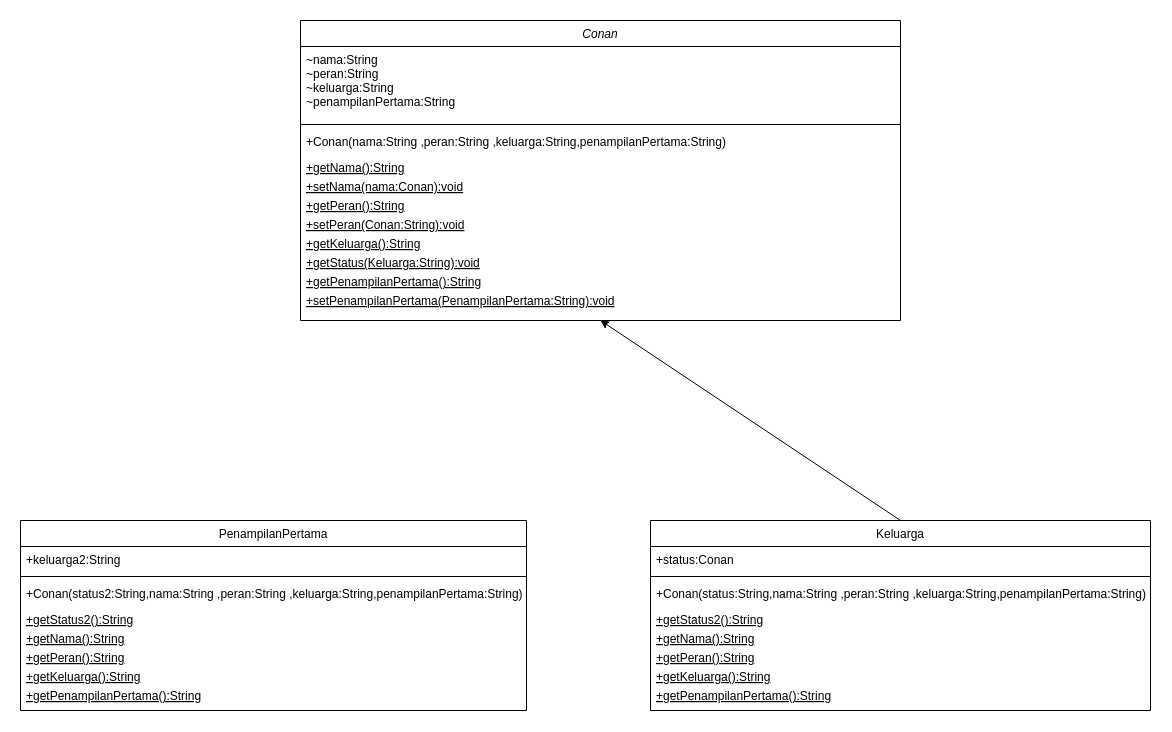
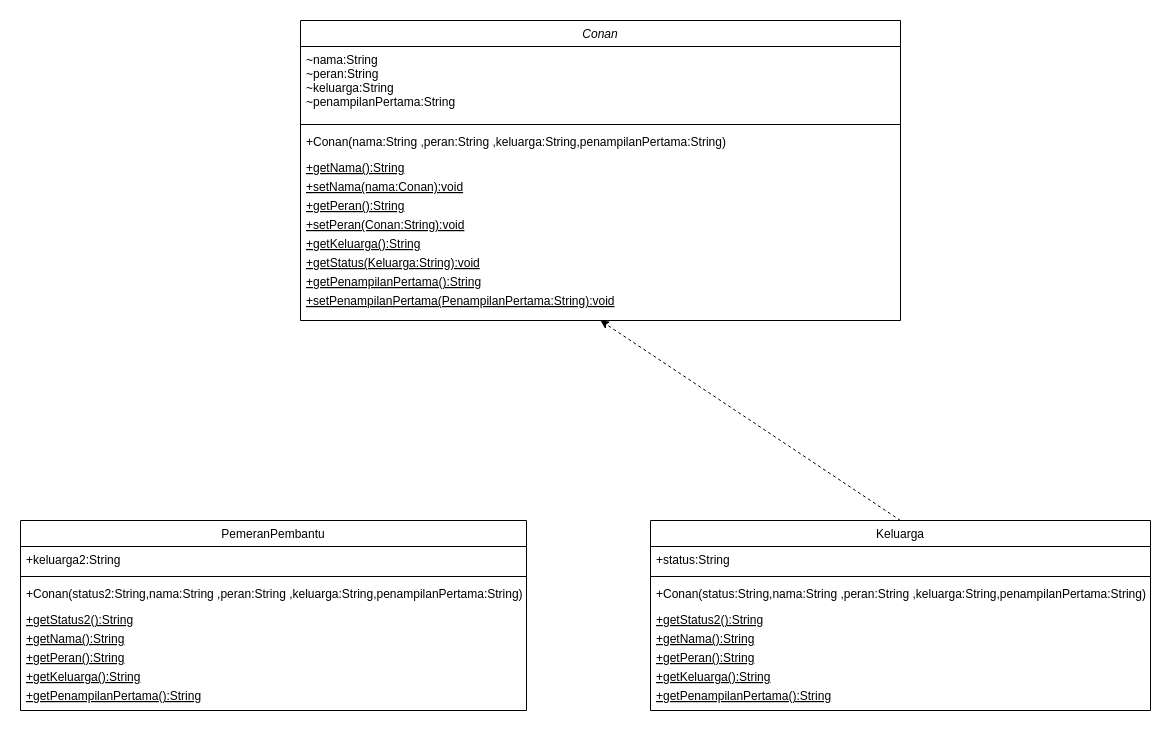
  <mxCell id="0" />
  <mxCell id="1" parent="0" />
  <mxCell id="2" value="Conan" style="swimlane;fontStyle=2;align=center;verticalAlign=top;childLayout=stackLayout;horizontal=1;startSize=26;horizontalStack=0;resizeParent=1;resizeLast=0;collapsible=1;marginBottom=0;rounded=0;shadow=0;strokeWidth=1;" vertex="1" parent="1"><mxGeometry x="300" y="20" width="600" height="300" as="geometry"><mxRectangle x="230" y="140" width="160" height="26" as="alternateBounds" /></mxGeometry></mxCell>
  <mxCell id="3" value="~nama:String &#10;~peran:String &#10;~keluarga:String &#10;~penampilanPertama:String &#10;&#10;" style="text;align=left;verticalAlign=top;spacingLeft=4;spacingRight=4;overflow=hidden;rotatable=0;points=[[0,0.5],[1,0.5]];portConstraint=eastwest;" vertex="1" parent="2"><mxGeometry y="26" width="600" height="74" as="geometry" /></mxCell>
  <mxCell id="4" value="" style="line;html=1;strokeWidth=1;align=left;verticalAlign=middle;spacingTop=-1;spacingLeft=3;spacingRight=3;rotatable=0;labelPosition=right;points=[];portConstraint=eastwest;" vertex="1" parent="2"><mxGeometry y="100" width="600" height="8" as="geometry" /></mxCell>
  <mxCell id="5" value="+Conan(nama:String ,peran:String ,keluarga:String,penampilanPertama:String) &#10;" style="text;align=left;verticalAlign=top;spacingLeft=4;spacingRight=4;overflow=hidden;rotatable=0;points=[[0,0.5],[1,0.5]];portConstraint=eastwest;" vertex="1" parent="2"><mxGeometry y="108" width="600" height="26" as="geometry" /></mxCell>
  <mxCell id="6" value="+getNama():String" style="text;align=left;verticalAlign=top;spacingLeft=4;spacingRight=4;overflow=hidden;rotatable=0;points=[[0,0.5],[1,0.5]];portConstraint=eastwest;fontStyle=4" vertex="1" parent="2"><mxGeometry y="134" width="600" height="19" as="geometry" /></mxCell>
  <mxCell id="7" value="+setNama(nama:Conan):void" style="text;align=left;verticalAlign=top;spacingLeft=4;spacingRight=4;overflow=hidden;rotatable=0;points=[[0,0.5],[1,0.5]];portConstraint=eastwest;fontStyle=4" vertex="1" parent="2"><mxGeometry y="153" width="600" height="19" as="geometry" /></mxCell>
  <mxCell id="8" value="+getPeran():String" style="text;align=left;verticalAlign=top;spacingLeft=4;spacingRight=4;overflow=hidden;rotatable=0;points=[[0,0.5],[1,0.5]];portConstraint=eastwest;fontStyle=4" vertex="1" parent="2"><mxGeometry y="172" width="600" height="19" as="geometry" /></mxCell>
  <mxCell id="9" value="+setPeran(Conan:String):void" style="text;align=left;verticalAlign=top;spacingLeft=4;spacingRight=4;overflow=hidden;rotatable=0;points=[[0,0.5],[1,0.5]];portConstraint=eastwest;fontStyle=4" vertex="1" parent="2"><mxGeometry y="191" width="600" height="19" as="geometry" /></mxCell>
  <mxCell id="10" value="+getKeluarga():String" style="text;align=left;verticalAlign=top;spacingLeft=4;spacingRight=4;overflow=hidden;rotatable=0;points=[[0,0.5],[1,0.5]];portConstraint=eastwest;fontStyle=4" vertex="1" parent="2"><mxGeometry y="210" width="600" height="19" as="geometry" /></mxCell>
  <mxCell id="11" value="+getStatus(Keluarga:String):void" style="text;align=left;verticalAlign=top;spacingLeft=4;spacingRight=4;overflow=hidden;rotatable=0;points=[[0,0.5],[1,0.5]];portConstraint=eastwest;fontStyle=4" vertex="1" parent="2"><mxGeometry y="229" width="600" height="19" as="geometry" /></mxCell>
  <mxCell id="12" value="+getPenampilanPertama():String" style="text;align=left;verticalAlign=top;spacingLeft=4;spacingRight=4;overflow=hidden;rotatable=0;points=[[0,0.5],[1,0.5]];portConstraint=eastwest;fontStyle=4" vertex="1" parent="2"><mxGeometry y="248" width="600" height="19" as="geometry" /></mxCell>
  <mxCell id="13" value="+setPenampilanPertama(PenampilanPertama:String):void" style="text;align=left;verticalAlign=top;spacingLeft=4;spacingRight=4;overflow=hidden;rotatable=0;points=[[0,0.5],[1,0.5]];portConstraint=eastwest;fontStyle=4" vertex="1" parent="2"><mxGeometry y="267" width="600" height="19" as="geometry" /></mxCell>
- <mxCell id="14" value="PenampilanPertama" style="swimlane;fontStyle=0;align=center;verticalAlign=top;childLayout=stackLayout;horizontal=1;startSize=26;horizontalStack=0;resizeParent=1;resizeLast=0;collapsible=1;marginBottom=0;rounded=0;shadow=0;strokeWidth=1;" vertex="1" parent="1"><mxGeometry x="20" y="520" width="506" height="190" as="geometry"><mxRectangle x="130" y="380" width="160" height="26" as="alternateBounds" /></mxGeometry></mxCell>
+ <mxCell id="14" value="PemeranPembantu" style="swimlane;fontStyle=0;align=center;verticalAlign=top;childLayout=stackLayout;horizontal=1;startSize=26;horizontalStack=0;resizeParent=1;resizeLast=0;collapsible=1;marginBottom=0;rounded=0;shadow=0;strokeWidth=1;" vertex="1" parent="1"><mxGeometry x="20" y="520" width="506" height="190" as="geometry"><mxRectangle x="130" y="380" width="160" height="26" as="alternateBounds" /></mxGeometry></mxCell>
  <mxCell id="15" value="+keluarga2:String" style="text;align=left;verticalAlign=top;spacingLeft=4;spacingRight=4;overflow=hidden;rotatable=0;points=[[0,0.5],[1,0.5]];portConstraint=eastwest;" vertex="1" parent="14"><mxGeometry y="26" width="506" height="26" as="geometry" /></mxCell>
  <mxCell id="16" value="" style="line;html=1;strokeWidth=1;align=left;verticalAlign=middle;spacingTop=-1;spacingLeft=3;spacingRight=3;rotatable=0;labelPosition=right;points=[];portConstraint=eastwest;" vertex="1" parent="14"><mxGeometry y="52" width="506" height="8" as="geometry" /></mxCell>
  <mxCell id="17" value="+Conan(status2:String,nama:String ,peran:String ,keluarga:String,penampilanPertama:String) &#10;" style="text;align=left;verticalAlign=top;spacingLeft=4;spacingRight=4;overflow=hidden;rotatable=0;points=[[0,0.5],[1,0.5]];portConstraint=eastwest;" vertex="1" parent="14"><mxGeometry y="60" width="506" height="26" as="geometry" /></mxCell>
  <mxCell id="18" value="+getStatus2():String" style="text;align=left;verticalAlign=top;spacingLeft=4;spacingRight=4;overflow=hidden;rotatable=0;points=[[0,0.5],[1,0.5]];portConstraint=eastwest;fontStyle=4" vertex="1" parent="14"><mxGeometry y="86" width="506" height="19" as="geometry" /></mxCell>
  <mxCell id="19" value="+getNama():String" style="text;align=left;verticalAlign=top;spacingLeft=4;spacingRight=4;overflow=hidden;rotatable=0;points=[[0,0.5],[1,0.5]];portConstraint=eastwest;fontStyle=4" vertex="1" parent="14"><mxGeometry y="105" width="506" height="19" as="geometry" /></mxCell>
  <mxCell id="20" value="+getPeran():String" style="text;align=left;verticalAlign=top;spacingLeft=4;spacingRight=4;overflow=hidden;rotatable=0;points=[[0,0.5],[1,0.5]];portConstraint=eastwest;fontStyle=4" vertex="1" parent="14"><mxGeometry y="124" width="506" height="19" as="geometry" /></mxCell>
  <mxCell id="21" value="+getKeluarga():String" style="text;align=left;verticalAlign=top;spacingLeft=4;spacingRight=4;overflow=hidden;rotatable=0;points=[[0,0.5],[1,0.5]];portConstraint=eastwest;fontStyle=4" vertex="1" parent="14"><mxGeometry y="143" width="506" height="19" as="geometry" /></mxCell>
  <mxCell id="22" value="+getPenampilanPertama():String" style="text;align=left;verticalAlign=top;spacingLeft=4;spacingRight=4;overflow=hidden;rotatable=0;points=[[0,0.5],[1,0.5]];portConstraint=eastwest;fontStyle=4" vertex="1" parent="14"><mxGeometry y="162" width="506" height="19" as="geometry" /></mxCell>
  <mxCell id="23" style="edgeStyle=none;rounded=0;orthogonalLoop=1;jettySize=auto;html=1;entryX=1;entryY=0.5;entryDx=0;entryDy=0;" edge="1" parent="14" source="14" target="18"><mxGeometry relative="1" as="geometry" /></mxCell>
- <mxCell id="24" style="edgeStyle=none;rounded=0;orthogonalLoop=1;jettySize=auto;html=1;exitX=0.5;exitY=0;exitDx=0;exitDy=0;entryX=0.5;entryY=1;entryDx=0;entryDy=0;" edge="1" parent="1" source="25" target="2"><mxGeometry relative="1" as="geometry" /></mxCell>
+ <mxCell id="24" style="edgeStyle=none;rounded=0;orthogonalLoop=1;jettySize=auto;html=1;exitX=0.5;exitY=0;exitDx=0;exitDy=0;entryX=0.5;entryY=1;entryDx=0;entryDy=0;dashed=1;" edge="1" parent="1" source="25" target="2"><mxGeometry relative="1" as="geometry" /></mxCell>
  <mxCell id="25" value="Keluarga" style="swimlane;fontStyle=0;align=center;verticalAlign=top;childLayout=stackLayout;horizontal=1;startSize=26;horizontalStack=0;resizeParent=1;resizeLast=0;collapsible=1;marginBottom=0;rounded=0;shadow=0;strokeWidth=1;" vertex="1" parent="1"><mxGeometry x="650" y="520" width="500" height="190" as="geometry"><mxRectangle x="130" y="380" width="160" height="26" as="alternateBounds" /></mxGeometry></mxCell>
- <mxCell id="26" value="+status:Conan" style="text;align=left;verticalAlign=top;spacingLeft=4;spacingRight=4;overflow=hidden;rotatable=0;points=[[0,0.5],[1,0.5]];portConstraint=eastwest;" vertex="1" parent="25"><mxGeometry y="26" width="500" height="26" as="geometry" /></mxCell>
+ <mxCell id="26" value="+status:String" style="text;align=left;verticalAlign=top;spacingLeft=4;spacingRight=4;overflow=hidden;rotatable=0;points=[[0,0.5],[1,0.5]];portConstraint=eastwest;" vertex="1" parent="25"><mxGeometry y="26" width="500" height="26" as="geometry" /></mxCell>
  <mxCell id="27" value="" style="line;html=1;strokeWidth=1;align=left;verticalAlign=middle;spacingTop=-1;spacingLeft=3;spacingRight=3;rotatable=0;labelPosition=right;points=[];portConstraint=eastwest;" vertex="1" parent="25"><mxGeometry y="52" width="500" height="8" as="geometry" /></mxCell>
  <mxCell id="28" value="+Conan(status:String,nama:String ,peran:String ,keluarga:String,penampilanPertama:String) &#10;" style="text;align=left;verticalAlign=top;spacingLeft=4;spacingRight=4;overflow=hidden;rotatable=0;points=[[0,0.5],[1,0.5]];portConstraint=eastwest;" vertex="1" parent="25"><mxGeometry y="60" width="500" height="26" as="geometry" /></mxCell>
  <mxCell id="29" value="+getStatus2():String" style="text;align=left;verticalAlign=top;spacingLeft=4;spacingRight=4;overflow=hidden;rotatable=0;points=[[0,0.5],[1,0.5]];portConstraint=eastwest;fontStyle=4" vertex="1" parent="25"><mxGeometry y="86" width="500" height="19" as="geometry" /></mxCell>
  <mxCell id="30" value="+getNama():String" style="text;align=left;verticalAlign=top;spacingLeft=4;spacingRight=4;overflow=hidden;rotatable=0;points=[[0,0.5],[1,0.5]];portConstraint=eastwest;fontStyle=4" vertex="1" parent="25"><mxGeometry y="105" width="500" height="19" as="geometry" /></mxCell>
  <mxCell id="31" value="+getPeran():String" style="text;align=left;verticalAlign=top;spacingLeft=4;spacingRight=4;overflow=hidden;rotatable=0;points=[[0,0.5],[1,0.5]];portConstraint=eastwest;fontStyle=4" vertex="1" parent="25"><mxGeometry y="124" width="500" height="19" as="geometry" /></mxCell>
  <mxCell id="32" value="+getKeluarga():String" style="text;align=left;verticalAlign=top;spacingLeft=4;spacingRight=4;overflow=hidden;rotatable=0;points=[[0,0.5],[1,0.5]];portConstraint=eastwest;fontStyle=4" vertex="1" parent="25"><mxGeometry y="143" width="500" height="19" as="geometry" /></mxCell>
  <mxCell id="33" value="+getPenampilanPertama():String" style="text;align=left;verticalAlign=top;spacingLeft=4;spacingRight=4;overflow=hidden;rotatable=0;points=[[0,0.5],[1,0.5]];portConstraint=eastwest;fontStyle=4" vertex="1" parent="25"><mxGeometry y="162" width="500" height="19" as="geometry" /></mxCell>
